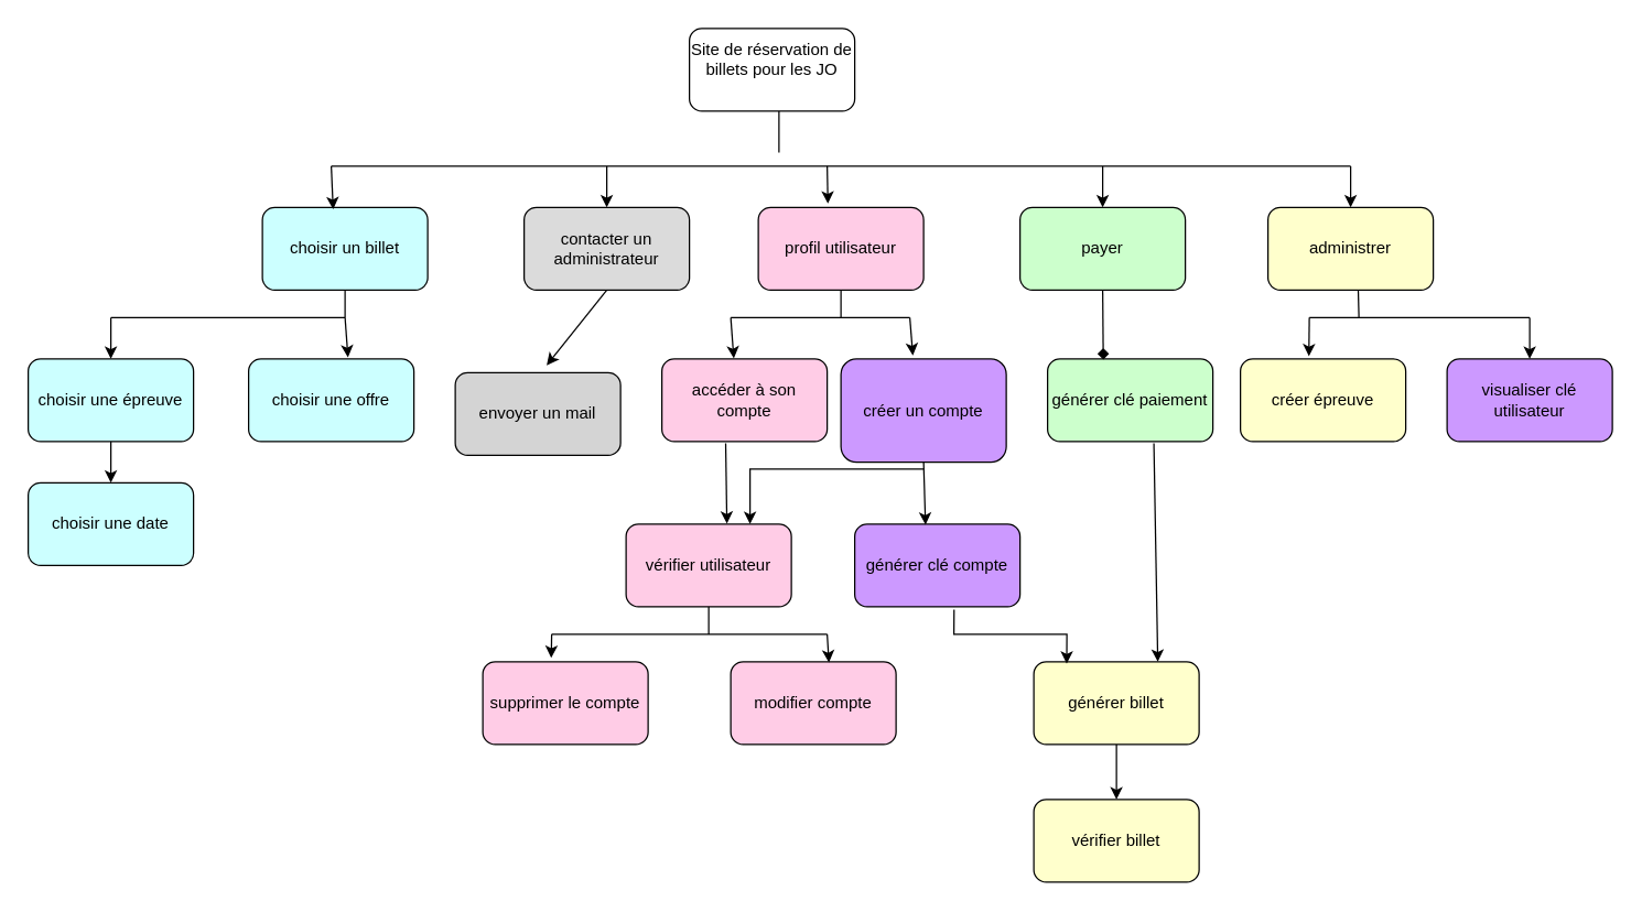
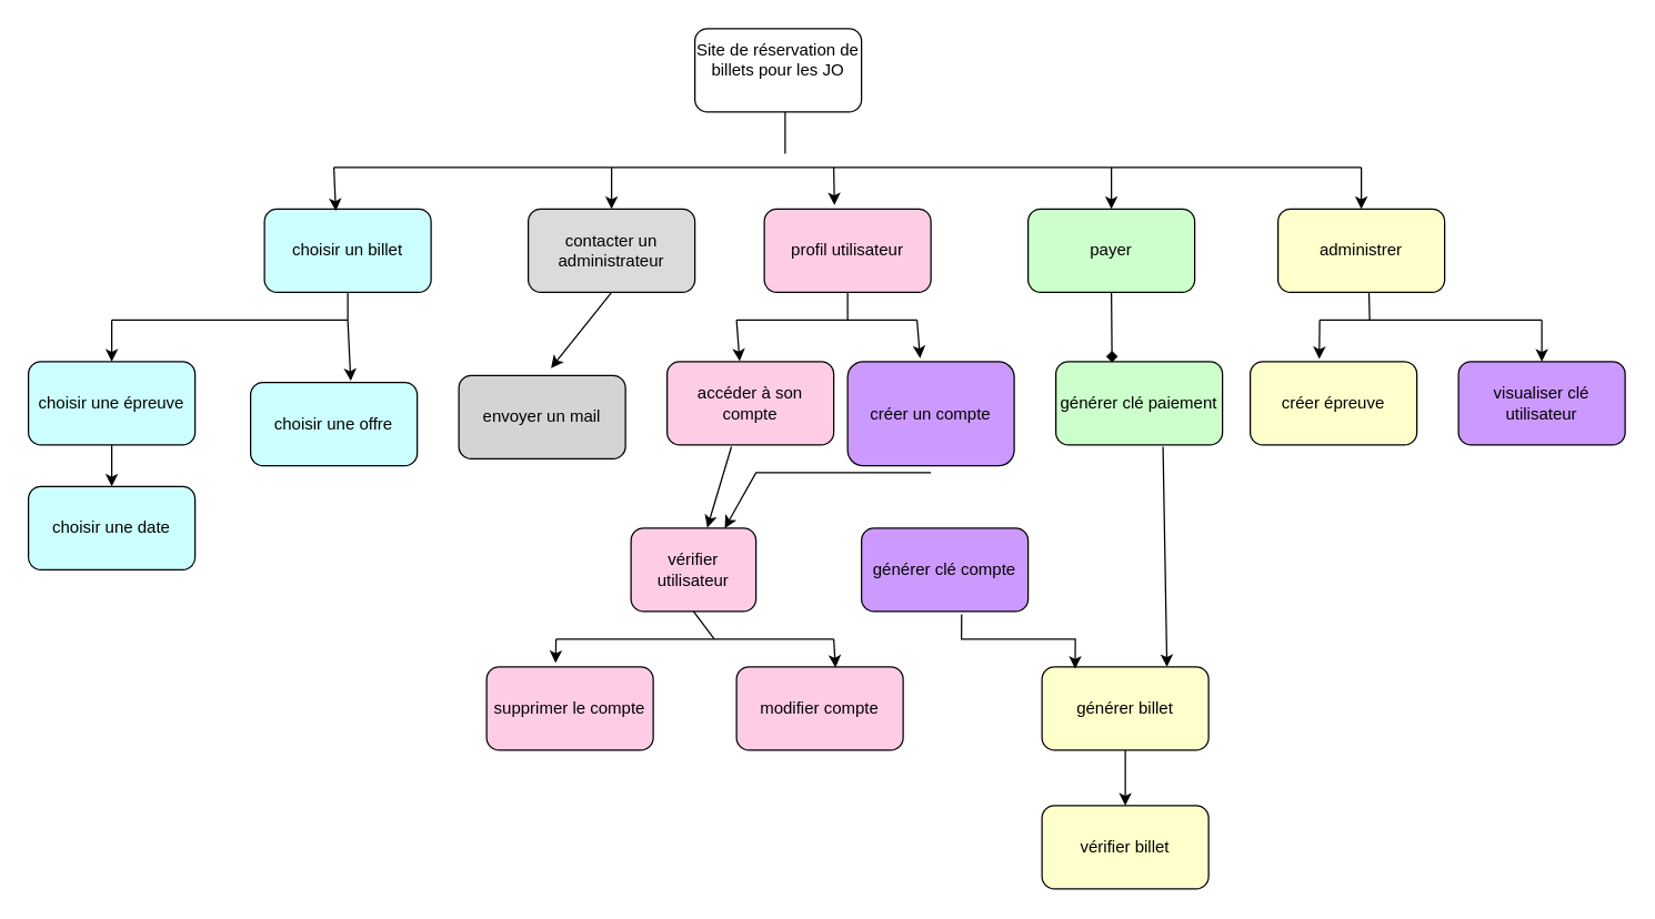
  <mxCell id="0" />
  <mxCell id="1" parent="0" />
  <mxCell id="2" value="&lt;div&gt;Site de réservation de billets pour les JO&lt;/div&gt;&lt;div&gt;&lt;br&gt;&lt;/div&gt;" style="rounded=1;whiteSpace=wrap;html=1;" vertex="1" parent="1"><mxGeometry x="500" y="20" width="120" height="60" as="geometry" /></mxCell>
  <mxCell id="3" value="choisir un billet " style="rounded=1;whiteSpace=wrap;html=1;fillColor=#CCFFFF;" vertex="1" parent="1"><mxGeometry x="190" y="150" width="120" height="60" as="geometry" /></mxCell>
  <mxCell id="4" value="profil utilisateur " style="rounded=1;whiteSpace=wrap;html=1;fillColor=#FFCCE6;" vertex="1" parent="1"><mxGeometry x="550" y="150" width="120" height="60" as="geometry" /></mxCell>
  <mxCell id="5" value="contacter un administrateur " style="rounded=1;whiteSpace=wrap;html=1;fillColor=#DBDBDB;" vertex="1" parent="1"><mxGeometry x="380" y="150" width="120" height="60" as="geometry" /></mxCell>
  <mxCell id="6" value="payer " style="rounded=1;whiteSpace=wrap;html=1;fillColor=#CCFFCC;" vertex="1" parent="1"><mxGeometry x="740" y="150" width="120" height="60" as="geometry" /></mxCell>
  <mxCell id="7" value="choisir une épreuve " style="rounded=1;whiteSpace=wrap;html=1;fillColor=#CCFFFF;" vertex="1" parent="1"><mxGeometry x="20" y="260" width="120" height="60" as="geometry" /></mxCell>
  <mxCell id="8" value="choisir une date " style="rounded=1;whiteSpace=wrap;html=1;fillColor=#CCFFFF;" vertex="1" parent="1"><mxGeometry x="20" y="350" width="120" height="60" as="geometry" /></mxCell>
- <mxCell id="9" value="choisir une offre " style="rounded=1;whiteSpace=wrap;html=1;fillColor=#CCFFFF;" vertex="1" parent="1"><mxGeometry x="180" y="260" width="120" height="60" as="geometry" /></mxCell>
+ <mxCell id="9" value="choisir une offre " style="rounded=1;whiteSpace=wrap;html=1;fillColor=#CCFFFF;" vertex="1" parent="1"><mxGeometry x="180" y="275" width="120" height="60" as="geometry" /></mxCell>
  <mxCell id="10" value="créer un compte " style="rounded=1;whiteSpace=wrap;html=1;fillColor=#CC99FF;" vertex="1" parent="1"><mxGeometry x="610" y="260" width="120" height="75" as="geometry" /></mxCell>
  <mxCell id="11" value="accéder à son compte " style="rounded=1;whiteSpace=wrap;html=1;fillColor=#FFCCE6;" vertex="1" parent="1"><mxGeometry x="480" y="260" width="120" height="60" as="geometry" /></mxCell>
- <mxCell id="12" value="vérifier utilisateur" style="rounded=1;whiteSpace=wrap;html=1;fillColor=#FFCCE6;" vertex="1" parent="1"><mxGeometry x="454" y="380" width="120" height="60" as="geometry" /></mxCell>
+ <mxCell id="12" value="vérifier utilisateur" style="rounded=1;whiteSpace=wrap;html=1;fillColor=#FFCCE6;" vertex="1" parent="1"><mxGeometry x="454" y="380" width="90" height="60" as="geometry" /></mxCell>
  <mxCell id="13" value="supprimer le compte " style="rounded=1;whiteSpace=wrap;html=1;fillColor=#FFCCE6;" vertex="1" parent="1"><mxGeometry x="350" y="480" width="120" height="60" as="geometry" /></mxCell>
  <mxCell id="14" value="envoyer un mail " style="rounded=1;whiteSpace=wrap;html=1;fillColor=#D4D4D4;" vertex="1" parent="1"><mxGeometry x="330" y="270" width="120" height="60" as="geometry" /></mxCell>
  <mxCell id="15" value="générer clé paiement " style="rounded=1;whiteSpace=wrap;html=1;fillColor=#CCFFCC;" vertex="1" parent="1"><mxGeometry x="760" y="260" width="120" height="60" as="geometry" /></mxCell>
  <mxCell id="16" value="générer clé compte " style="rounded=1;whiteSpace=wrap;html=1;fillColor=#CC99FF;" vertex="1" parent="1"><mxGeometry x="620" y="380" width="120" height="60" as="geometry" /></mxCell>
  <mxCell id="17" value="générer billet " style="rounded=1;whiteSpace=wrap;html=1;fillColor=#FFFFCC;" vertex="1" parent="1"><mxGeometry x="750" y="480" width="120" height="60" as="geometry" /></mxCell>
  <mxCell id="18" value="administrer " style="rounded=1;whiteSpace=wrap;html=1;fillColor=#FFFFCC;" vertex="1" parent="1"><mxGeometry x="920" y="150" width="120" height="60" as="geometry" /></mxCell>
  <mxCell id="19" value="créer épreuve " style="rounded=1;whiteSpace=wrap;html=1;fillColor=#FFFFCC;" vertex="1" parent="1"><mxGeometry x="900" y="260" width="120" height="60" as="geometry" /></mxCell>
  <mxCell id="20" value="visualiser clé utilisateur" style="rounded=1;whiteSpace=wrap;html=1;fillColor=#CC99FF;" vertex="1" parent="1"><mxGeometry x="1050" y="260" width="120" height="60" as="geometry" /></mxCell>
  <mxCell id="21" value="" style="endArrow=none;html=1;rounded=0;elbow=vertical;" edge="1" parent="1"><mxGeometry width="50" height="50" relative="1" as="geometry"><mxPoint x="565" y="110" as="sourcePoint" /><mxPoint x="565" y="80" as="targetPoint" /></mxGeometry></mxCell>
  <mxCell id="22" value="" style="endArrow=none;html=1;rounded=0;elbow=vertical;" edge="1" parent="1"><mxGeometry width="50" height="50" relative="1" as="geometry"><mxPoint x="240" y="120" as="sourcePoint" /><mxPoint x="980" y="120" as="targetPoint" /></mxGeometry></mxCell>
  <mxCell id="23" value="" style="endArrow=classic;html=1;rounded=0;elbow=vertical;entryX=0.428;entryY=0.022;entryDx=0;entryDy=0;entryPerimeter=0;" edge="1" parent="1" target="3"><mxGeometry width="50" height="50" relative="1" as="geometry"><mxPoint x="240" y="120" as="sourcePoint" /><mxPoint x="680" y="210" as="targetPoint" /></mxGeometry></mxCell>
  <mxCell id="24" value="" style="endArrow=classic;html=1;rounded=0;elbow=vertical;entryX=0.5;entryY=0;entryDx=0;entryDy=0;" edge="1" parent="1" target="5"><mxGeometry width="50" height="50" relative="1" as="geometry"><mxPoint x="440" y="120" as="sourcePoint" /><mxPoint x="680" y="210" as="targetPoint" /><Array as="points"><mxPoint x="440" y="130" /></Array></mxGeometry></mxCell>
  <mxCell id="25" value="" style="endArrow=classic;html=1;rounded=0;elbow=vertical;entryX=0.421;entryY=-0.047;entryDx=0;entryDy=0;entryPerimeter=0;" edge="1" parent="1" target="4"><mxGeometry width="50" height="50" relative="1" as="geometry"><mxPoint x="600" y="120" as="sourcePoint" /><mxPoint x="680" y="210" as="targetPoint" /></mxGeometry></mxCell>
  <mxCell id="26" value="" style="endArrow=classic;html=1;rounded=0;elbow=vertical;entryX=0.5;entryY=0;entryDx=0;entryDy=0;" edge="1" parent="1" target="6"><mxGeometry width="50" height="50" relative="1" as="geometry"><mxPoint x="800" y="120" as="sourcePoint" /><mxPoint x="680" y="210" as="targetPoint" /></mxGeometry></mxCell>
  <mxCell id="27" value="" style="endArrow=classic;html=1;rounded=0;elbow=vertical;entryX=0.5;entryY=0;entryDx=0;entryDy=0;" edge="1" parent="1" target="18"><mxGeometry width="50" height="50" relative="1" as="geometry"><mxPoint x="980" y="120" as="sourcePoint" /><mxPoint x="680" y="210" as="targetPoint" /></mxGeometry></mxCell>
  <mxCell id="28" value="" style="endArrow=none;html=1;rounded=0;elbow=vertical;" edge="1" parent="1"><mxGeometry width="50" height="50" relative="1" as="geometry"><mxPoint x="80" y="230" as="sourcePoint" /><mxPoint x="250" y="230" as="targetPoint" /></mxGeometry></mxCell>
  <mxCell id="29" value="" style="endArrow=none;html=1;rounded=0;elbow=vertical;entryX=0.5;entryY=1;entryDx=0;entryDy=0;" edge="1" parent="1" target="3"><mxGeometry width="50" height="50" relative="1" as="geometry"><mxPoint x="250" y="230" as="sourcePoint" /><mxPoint x="440" y="240" as="targetPoint" /></mxGeometry></mxCell>
  <mxCell id="30" value="" style="endArrow=classic;html=1;rounded=0;elbow=vertical;entryX=0.5;entryY=0;entryDx=0;entryDy=0;" edge="1" parent="1" target="7"><mxGeometry width="50" height="50" relative="1" as="geometry"><mxPoint x="80" y="230" as="sourcePoint" /><mxPoint x="440" y="240" as="targetPoint" /></mxGeometry></mxCell>
  <mxCell id="31" value="" style="endArrow=classic;html=1;rounded=0;elbow=vertical;entryX=0.601;entryY=-0.019;entryDx=0;entryDy=0;entryPerimeter=0;" edge="1" parent="1" target="9"><mxGeometry width="50" height="50" relative="1" as="geometry"><mxPoint x="250" y="230" as="sourcePoint" /><mxPoint x="440" y="240" as="targetPoint" /></mxGeometry></mxCell>
  <mxCell id="32" value="" style="endArrow=classic;html=1;rounded=0;elbow=vertical;exitX=0.5;exitY=1;exitDx=0;exitDy=0;entryX=0.5;entryY=0;entryDx=0;entryDy=0;" edge="1" parent="1" source="7" target="8"><mxGeometry width="50" height="50" relative="1" as="geometry"><mxPoint x="390" y="290" as="sourcePoint" /><mxPoint x="440" y="240" as="targetPoint" /></mxGeometry></mxCell>
  <mxCell id="33" value="" style="endArrow=classic;html=1;rounded=0;elbow=vertical;exitX=0.5;exitY=1;exitDx=0;exitDy=0;entryX=0.553;entryY=-0.089;entryDx=0;entryDy=0;entryPerimeter=0;" edge="1" parent="1" source="5" target="14"><mxGeometry width="50" height="50" relative="1" as="geometry"><mxPoint x="390" y="290" as="sourcePoint" /><mxPoint x="440" y="240" as="targetPoint" /></mxGeometry></mxCell>
  <mxCell id="34" value="" style="endArrow=none;html=1;rounded=0;elbow=vertical;" edge="1" parent="1"><mxGeometry width="50" height="50" relative="1" as="geometry"><mxPoint x="530" y="230" as="sourcePoint" /><mxPoint x="660" y="230" as="targetPoint" /></mxGeometry></mxCell>
  <mxCell id="35" value="" style="endArrow=none;html=1;rounded=0;elbow=vertical;entryX=0.5;entryY=1;entryDx=0;entryDy=0;" edge="1" parent="1" target="4"><mxGeometry width="50" height="50" relative="1" as="geometry"><mxPoint x="610" y="230" as="sourcePoint" /><mxPoint x="440" y="240" as="targetPoint" /></mxGeometry></mxCell>
  <mxCell id="36" value="" style="endArrow=classic;html=1;rounded=0;elbow=vertical;entryX=0.435;entryY=-0.006;entryDx=0;entryDy=0;entryPerimeter=0;" edge="1" parent="1" target="11"><mxGeometry width="50" height="50" relative="1" as="geometry"><mxPoint x="530" y="230" as="sourcePoint" /><mxPoint x="440" y="240" as="targetPoint" /></mxGeometry></mxCell>
  <mxCell id="37" value="" style="endArrow=classic;html=1;rounded=0;elbow=vertical;entryX=0.435;entryY=-0.033;entryDx=0;entryDy=0;entryPerimeter=0;" edge="1" parent="1" target="10"><mxGeometry width="50" height="50" relative="1" as="geometry"><mxPoint x="660" y="230" as="sourcePoint" /><mxPoint x="440" y="240" as="targetPoint" /></mxGeometry></mxCell>
  <mxCell id="38" value="" style="endArrow=none;html=1;rounded=0;elbow=vertical;" edge="1" parent="1"><mxGeometry width="50" height="50" relative="1" as="geometry"><mxPoint x="950" y="230" as="sourcePoint" /><mxPoint x="1110" y="230" as="targetPoint" /></mxGeometry></mxCell>
  <mxCell id="39" value="" style="endArrow=none;html=1;rounded=0;elbow=vertical;entryX=0.546;entryY=1.008;entryDx=0;entryDy=0;entryPerimeter=0;" edge="1" parent="1" target="18"><mxGeometry width="50" height="50" relative="1" as="geometry"><mxPoint x="986" y="230" as="sourcePoint" /><mxPoint x="760" y="280" as="targetPoint" /></mxGeometry></mxCell>
  <mxCell id="40" value="" style="endArrow=classic;html=1;rounded=0;elbow=vertical;entryX=0.414;entryY=-0.033;entryDx=0;entryDy=0;entryPerimeter=0;" edge="1" parent="1" target="19"><mxGeometry width="50" height="50" relative="1" as="geometry"><mxPoint x="950" y="230" as="sourcePoint" /><mxPoint x="760" y="280" as="targetPoint" /></mxGeometry></mxCell>
  <mxCell id="41" value="" style="endArrow=classic;html=1;rounded=0;elbow=vertical;entryX=0.5;entryY=0;entryDx=0;entryDy=0;" edge="1" parent="1" target="20"><mxGeometry width="50" height="50" relative="1" as="geometry"><mxPoint x="1110" y="230" as="sourcePoint" /><mxPoint x="760" y="280" as="targetPoint" /></mxGeometry></mxCell>
- <mxCell id="42" value="" style="endArrow=classic;html=1;rounded=0;elbow=vertical;exitX=0.5;exitY=1;exitDx=0;exitDy=0;entryX=0.428;entryY=0.008;entryDx=0;entryDy=0;entryPerimeter=0;" edge="1" parent="1" source="10" target="16"><mxGeometry width="50" height="50" relative="1" as="geometry"><mxPoint x="710" y="330" as="sourcePoint" /><mxPoint x="760" y="280" as="targetPoint" /></mxGeometry></mxCell>
  <mxCell id="43" value="" style="endArrow=classic;html=1;rounded=0;elbow=vertical;exitX=0.386;exitY=1.022;exitDx=0;exitDy=0;exitPerimeter=0;entryX=0.61;entryY=-0.006;entryDx=0;entryDy=0;entryPerimeter=0;" edge="1" parent="1" source="11" target="12"><mxGeometry width="50" height="50" relative="1" as="geometry"><mxPoint x="710" y="330" as="sourcePoint" /><mxPoint x="760" y="280" as="targetPoint" /></mxGeometry></mxCell>
  <mxCell id="44" value="" style="endArrow=classic;html=1;rounded=0;elbow=vertical;entryX=0.75;entryY=0;entryDx=0;entryDy=0;" edge="1" parent="1" target="12"><mxGeometry width="50" height="50" relative="1" as="geometry"><mxPoint x="670" y="340" as="sourcePoint" /><mxPoint x="760" y="280" as="targetPoint" /><Array as="points"><mxPoint x="544" y="340" /></Array></mxGeometry></mxCell>
  <mxCell id="45" value="modifier compte " style="rounded=1;whiteSpace=wrap;html=1;fillColor=#FFCCE6;" vertex="1" parent="1"><mxGeometry x="530" y="480" width="120" height="60" as="geometry" /></mxCell>
  <mxCell id="46" value="" style="endArrow=none;html=1;rounded=0;elbow=vertical;" edge="1" parent="1"><mxGeometry width="50" height="50" relative="1" as="geometry"><mxPoint x="400" y="460" as="sourcePoint" /><mxPoint x="600" y="460" as="targetPoint" /></mxGeometry></mxCell>
  <mxCell id="47" value="" style="endArrow=none;html=1;rounded=0;elbow=vertical;exitX=0.5;exitY=1;exitDx=0;exitDy=0;" edge="1" parent="1" source="12"><mxGeometry width="50" height="50" relative="1" as="geometry"><mxPoint x="710" y="330" as="sourcePoint" /><mxPoint x="514" y="460" as="targetPoint" /></mxGeometry></mxCell>
  <mxCell id="48" value="" style="endArrow=classic;html=1;rounded=0;elbow=vertical;entryX=0.414;entryY=-0.047;entryDx=0;entryDy=0;entryPerimeter=0;" edge="1" parent="1" target="13"><mxGeometry width="50" height="50" relative="1" as="geometry"><mxPoint x="400" y="460" as="sourcePoint" /><mxPoint x="760" y="280" as="targetPoint" /></mxGeometry></mxCell>
  <mxCell id="49" value="" style="endArrow=classic;html=1;rounded=0;elbow=vertical;entryX=0.594;entryY=0.008;entryDx=0;entryDy=0;entryPerimeter=0;" edge="1" parent="1" target="45"><mxGeometry width="50" height="50" relative="1" as="geometry"><mxPoint x="600" y="460" as="sourcePoint" /><mxPoint x="600" y="470" as="targetPoint" /></mxGeometry></mxCell>
  <mxCell id="50" value="" style="endArrow=diamond;html=1;rounded=0;elbow=vertical;exitX=0.5;exitY=1;exitDx=0;exitDy=0;entryX=0.337;entryY=0.008;entryDx=0;entryDy=0;entryPerimeter=0;" edge="1" parent="1" source="6" target="15"><mxGeometry width="50" height="50" relative="1" as="geometry"><mxPoint x="710" y="330" as="sourcePoint" /><mxPoint x="760" y="280" as="targetPoint" /></mxGeometry></mxCell>
  <mxCell id="51" value="" style="endArrow=classic;html=1;rounded=0;elbow=vertical;exitX=0.601;exitY=1.036;exitDx=0;exitDy=0;exitPerimeter=0;entryX=0.199;entryY=0.022;entryDx=0;entryDy=0;entryPerimeter=0;" edge="1" parent="1" source="16" target="17"><mxGeometry width="50" height="50" relative="1" as="geometry"><mxPoint x="710" y="330" as="sourcePoint" /><mxPoint x="980" y="480" as="targetPoint" /><Array as="points"><mxPoint x="692" y="460" /><mxPoint x="774" y="460" /></Array></mxGeometry></mxCell>
  <mxCell id="52" value="" style="endArrow=classic;html=1;rounded=0;elbow=vertical;exitX=0.643;exitY=1.022;exitDx=0;exitDy=0;exitPerimeter=0;entryX=0.75;entryY=0;entryDx=0;entryDy=0;" edge="1" parent="1" source="15" target="17"><mxGeometry width="50" height="50" relative="1" as="geometry"><mxPoint x="710" y="330" as="sourcePoint" /><mxPoint x="760" y="280" as="targetPoint" /></mxGeometry></mxCell>
  <mxCell id="53" value="vérifier billet" style="rounded=1;whiteSpace=wrap;html=1;fillColor=#FFFFCC;" vertex="1" parent="1"><mxGeometry x="750" y="580" width="120" height="60" as="geometry" /></mxCell>
  <mxCell id="54" value="" style="endArrow=classic;html=1;rounded=0;elbow=vertical;exitX=0.5;exitY=1;exitDx=0;exitDy=0;entryX=0.5;entryY=0;entryDx=0;entryDy=0;" edge="1" parent="1" source="17" target="53"><mxGeometry width="50" height="50" relative="1" as="geometry"><mxPoint x="750" y="520" as="sourcePoint" /><mxPoint x="800" y="470" as="targetPoint" /></mxGeometry></mxCell>
